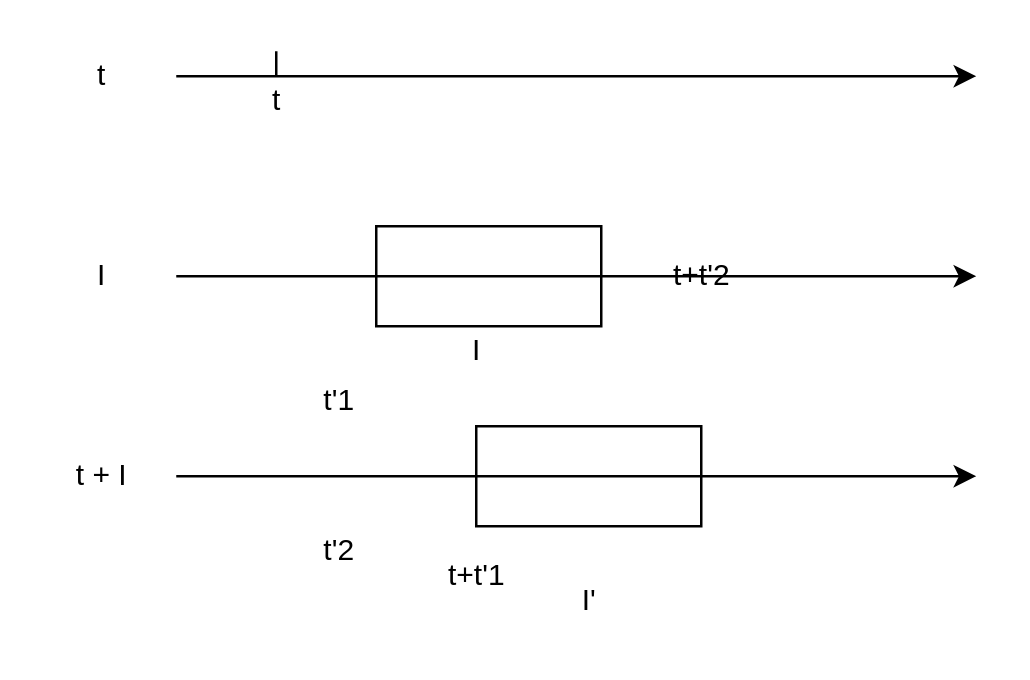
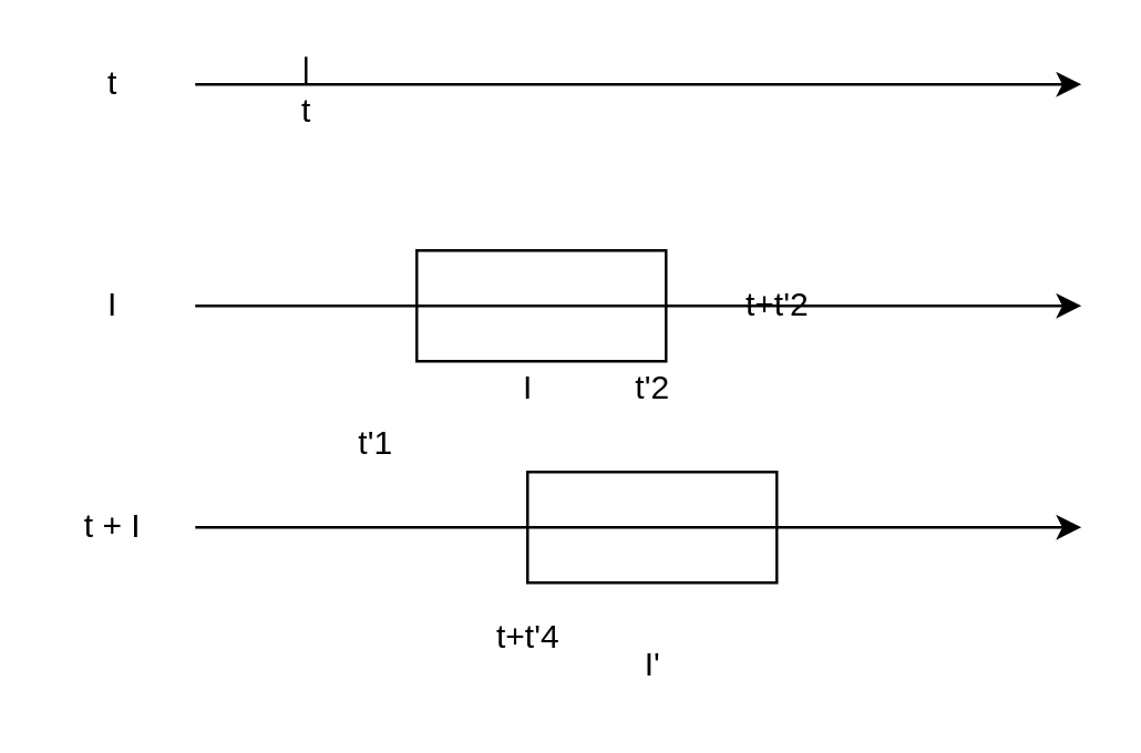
  <mxCell id="0" />
  <mxCell id="1" parent="0" />
  <mxCell id="2" value="" style="rounded=0;whiteSpace=wrap;html=1;" vertex="1" parent="1"><mxGeometry x="190" y="170" width="90" height="40" as="geometry" /></mxCell>
  <mxCell id="3" value="" style="rounded=0;whiteSpace=wrap;html=1;" vertex="1" parent="1"><mxGeometry x="150" y="90" width="90" height="40" as="geometry" /></mxCell>
  <mxCell id="4" value="" style="endArrow=classic;html=1;rounded=0;" edge="1" parent="1"><mxGeometry width="50" height="50" relative="1" as="geometry"><mxPoint x="70" y="110" as="sourcePoint" /><mxPoint x="390" y="110" as="targetPoint" /></mxGeometry></mxCell>
  <mxCell id="5" value="" style="endArrow=classic;html=1;rounded=0;" edge="1" parent="1"><mxGeometry width="50" height="50" relative="1" as="geometry"><mxPoint x="70" y="30" as="sourcePoint" /><mxPoint x="390" y="30" as="targetPoint" /></mxGeometry></mxCell>
  <mxCell id="6" value="" style="endArrow=classic;html=1;rounded=0;" edge="1" parent="1"><mxGeometry width="50" height="50" relative="1" as="geometry"><mxPoint x="70" y="190" as="sourcePoint" /><mxPoint x="390" y="190" as="targetPoint" /></mxGeometry></mxCell>
  <mxCell id="7" value="t" style="text;html=1;align=center;verticalAlign=middle;resizable=0;points=[];autosize=1;strokeColor=none;fillColor=none;" vertex="1" parent="1"><mxGeometry x="30" y="20" width="20" height="20" as="geometry" /></mxCell>
  <mxCell id="8" value="" style="endArrow=none;html=1;rounded=0;" edge="1" parent="1"><mxGeometry width="50" height="50" relative="1" as="geometry"><mxPoint x="110" y="30" as="sourcePoint" /><mxPoint x="110" y="20" as="targetPoint" /></mxGeometry></mxCell>
  <mxCell id="9" value="t" style="text;html=1;align=center;verticalAlign=middle;resizable=0;points=[];autosize=1;strokeColor=none;fillColor=none;" vertex="1" parent="1"><mxGeometry x="100" y="30" width="20" height="20" as="geometry" /></mxCell>
  <mxCell id="10" value="I" style="text;html=1;align=center;verticalAlign=middle;resizable=0;points=[];autosize=1;strokeColor=none;fillColor=none;" vertex="1" parent="1"><mxGeometry x="180" y="130" width="20" height="20" as="geometry" /></mxCell>
  <mxCell id="11" value="I" style="text;html=1;align=center;verticalAlign=middle;resizable=0;points=[];autosize=1;strokeColor=none;fillColor=none;" vertex="1" parent="1"><mxGeometry x="30" y="100" width="20" height="20" as="geometry" /></mxCell>
  <mxCell id="12" value="t + I" style="text;html=1;align=center;verticalAlign=middle;resizable=0;points=[];autosize=1;strokeColor=none;fillColor=none;" vertex="1" parent="1"><mxGeometry x="20" y="180" width="40" height="20" as="geometry" /></mxCell>
  <mxCell id="13" value="t'1" style="text;html=1;align=center;verticalAlign=middle;resizable=0;points=[];autosize=1;strokeColor=none;fillColor=none;" vertex="1" parent="1"><mxGeometry x="120" y="150" width="30" height="20" as="geometry" /></mxCell>
- <mxCell id="14" value="t'2" style="text;html=1;align=center;verticalAlign=middle;resizable=0;points=[];autosize=1;strokeColor=none;fillColor=none;" vertex="1" parent="1"><mxGeometry x="120" y="210" width="30" height="20" as="geometry" /></mxCell>
+ <mxCell id="14" value="t'2" style="text;html=1;align=center;verticalAlign=middle;resizable=0;points=[];autosize=1;strokeColor=none;fillColor=none;" vertex="1" parent="1"><mxGeometry x="220" y="130" width="30" height="20" as="geometry" /></mxCell>
  <mxCell id="15" value="I'" style="text;html=1;align=center;verticalAlign=middle;resizable=0;points=[];autosize=1;strokeColor=none;fillColor=none;" vertex="1" parent="1"><mxGeometry x="225" y="230" width="20" height="20" as="geometry" /></mxCell>
- <mxCell id="16" value="t+t'1" style="text;html=1;align=center;verticalAlign=middle;resizable=0;points=[];autosize=1;strokeColor=none;fillColor=none;" vertex="1" parent="1"><mxGeometry x="170" y="220" width="40" height="20" as="geometry" /></mxCell>
+ <mxCell id="16" value="t+t'4" style="text;html=1;align=center;verticalAlign=middle;resizable=0;points=[];autosize=1;strokeColor=none;fillColor=none;" vertex="1" parent="1"><mxGeometry x="170" y="220" width="40" height="20" as="geometry" /></mxCell>
  <mxCell id="17" value="t+t'2" style="text;html=1;align=center;verticalAlign=middle;resizable=0;points=[];autosize=1;strokeColor=none;fillColor=none;" vertex="1" parent="1"><mxGeometry x="260" y="100" width="40" height="20" as="geometry" /></mxCell>
